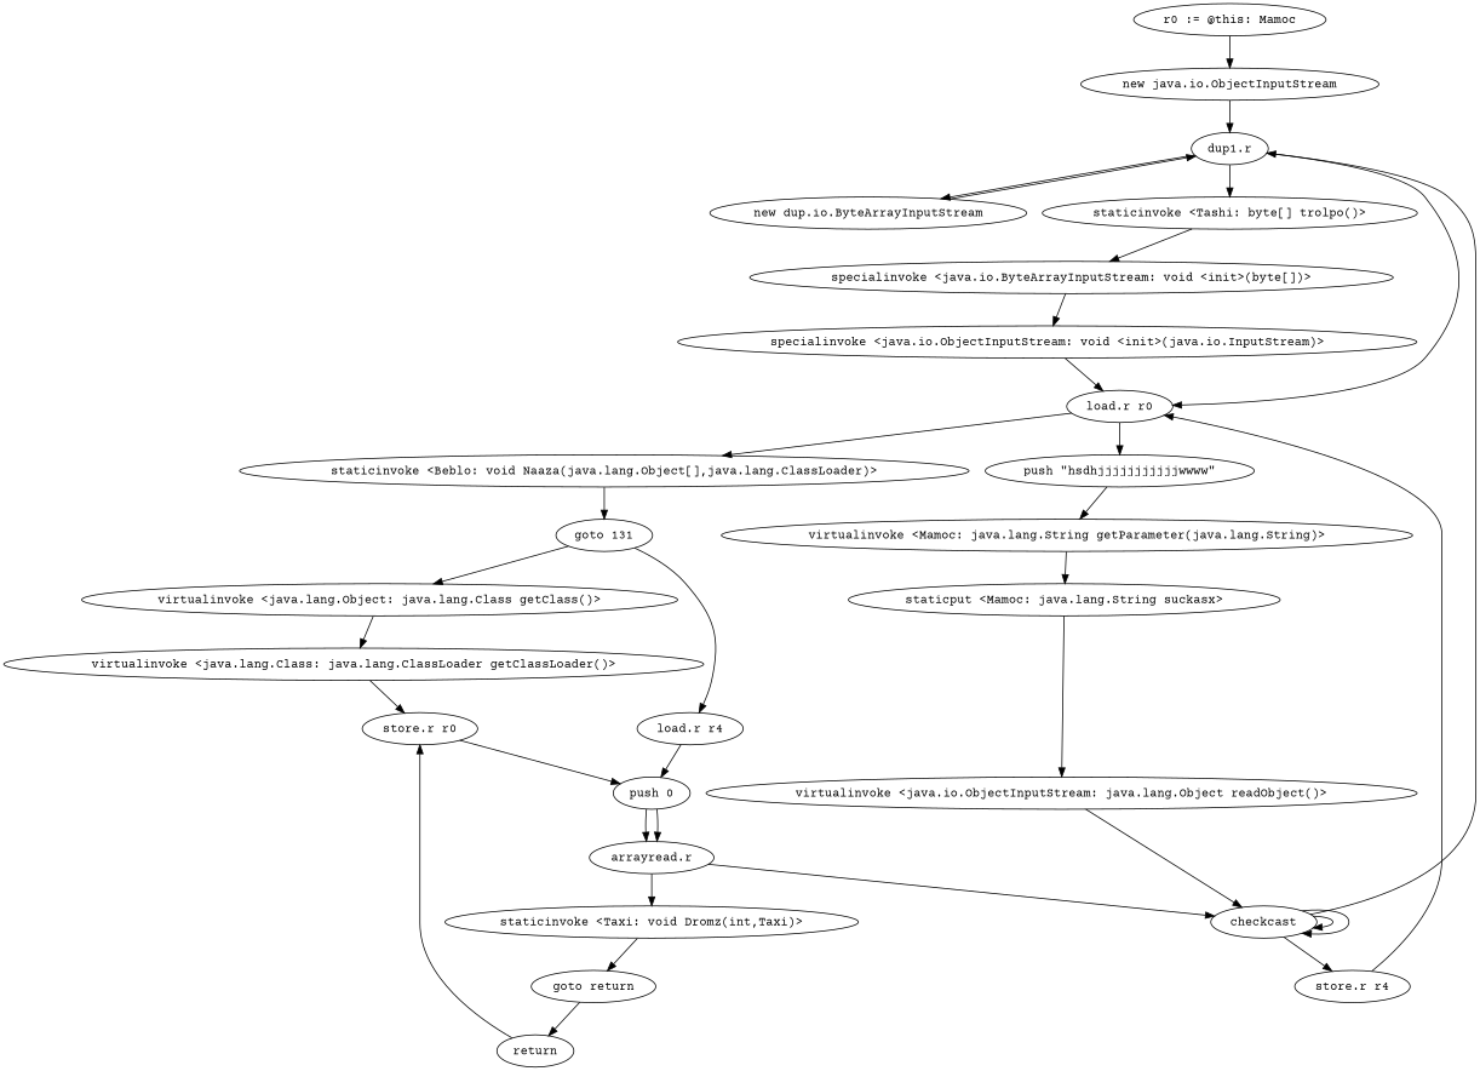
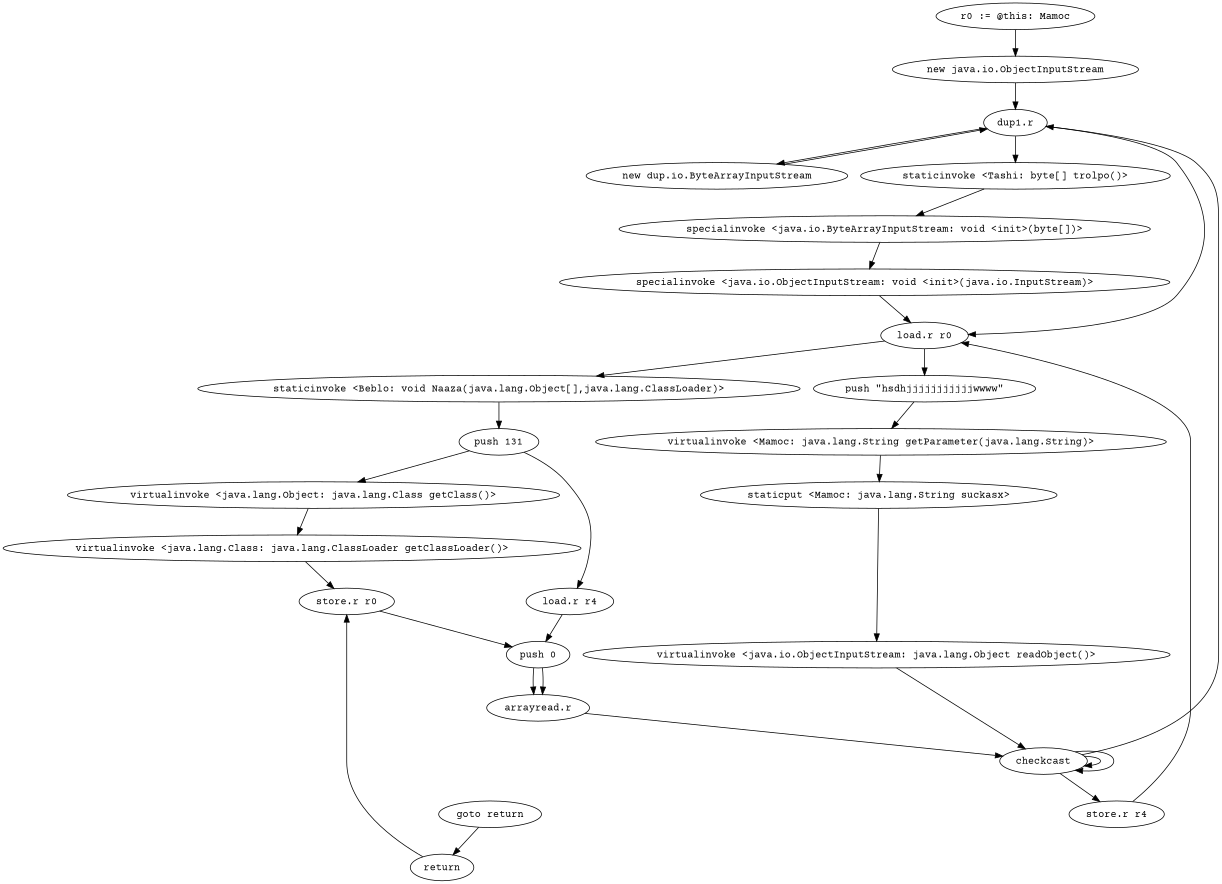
  digraph {
    fontname="Courier Prime"
    node [fontname="Courier Prime"]
    edge [fontname="Courier Prime"]
    "r0 := @this: Mamoc"
    "new java.io.ObjectInputStream"
    "dup1.r"
    n4 [label="new dup.io.ByteArrayInputStream"]
    "staticinvoke <Tashi: byte[] trolpo()>"
    "load.r r0"
    "specialinvoke <java.io.ByteArrayInputStream: void <init>(byte[])>"
    "push \"hsdhjjjjjjjjjjjwwww\""
    "staticinvoke <Beblo: void Naaza(java.lang.Object[],java.lang.ClassLoader)>"
    "specialinvoke <java.io.ObjectInputStream: void <init>(java.io.InputStream)>"
    "virtualinvoke <Mamoc: java.lang.String getParameter(java.lang.String)>"
    "virtualinvoke <java.lang.Object: java.lang.Class getClass()>"
    "virtualinvoke <java.lang.Class: java.lang.ClassLoader getClassLoader()>"
-   "push 131" [label="goto 131"]
+   "push 131"
    "staticput <Mamoc: java.lang.String suckasx>"
    "virtualinvoke <java.io.ObjectInputStream: java.lang.Object readObject()>"
    checkcast
    "store.r r4"
    "store.r r0"
    "push 0"
    "arrayread.r"
-   "staticinvoke <Taxi: void Dromz(int,Taxi)>"
    "goto return"
    "load.r r4"
    return
    "r0 := @this: Mamoc" -> "new java.io.ObjectInputStream"
    "new java.io.ObjectInputStream" -> "dup1.r"
    "dup1.r" -> n4
    "dup1.r" -> "staticinvoke <Tashi: byte[] trolpo()>"
    "dup1.r" -> "load.r r0"
    n4 -> "dup1.r"
    "staticinvoke <Tashi: byte[] trolpo()>" -> "specialinvoke <java.io.ByteArrayInputStream: void <init>(byte[])>"
    "load.r r0" -> "push \"hsdhjjjjjjjjjjjwwww\""
    "load.r r0" -> "staticinvoke <Beblo: void Naaza(java.lang.Object[],java.lang.ClassLoader)>"
    "specialinvoke <java.io.ByteArrayInputStream: void <init>(byte[])>" -> "specialinvoke <java.io.ObjectInputStream: void <init>(java.io.InputStream)>"
    "push \"hsdhjjjjjjjjjjjwwww\"" -> "virtualinvoke <Mamoc: java.lang.String getParameter(java.lang.String)>"
    "staticinvoke <Beblo: void Naaza(java.lang.Object[],java.lang.ClassLoader)>" -> "push 131"
    "specialinvoke <java.io.ObjectInputStream: void <init>(java.io.InputStream)>" -> "load.r r0"
    "virtualinvoke <Mamoc: java.lang.String getParameter(java.lang.String)>" -> "staticput <Mamoc: java.lang.String suckasx>"
    "virtualinvoke <java.lang.Object: java.lang.Class getClass()>" -> "virtualinvoke <java.lang.Class: java.lang.ClassLoader getClassLoader()>"
    "virtualinvoke <java.lang.Class: java.lang.ClassLoader getClassLoader()>" -> "store.r r0"
    "push 131" -> "virtualinvoke <java.lang.Object: java.lang.Class getClass()>"
    "push 131" -> "load.r r4"
    "staticput <Mamoc: java.lang.String suckasx>" -> "virtualinvoke <java.io.ObjectInputStream: java.lang.Object readObject()>"
    "virtualinvoke <java.io.ObjectInputStream: java.lang.Object readObject()>" -> checkcast
    checkcast -> "dup1.r"
    checkcast -> checkcast
    checkcast -> checkcast
    checkcast -> "store.r r4"
    "store.r r4" -> "load.r r0"
    "store.r r0" -> "push 0"
    "push 0" -> "arrayread.r"
    "push 0" -> "arrayread.r"
    "arrayread.r" -> checkcast
-   "arrayread.r" -> "staticinvoke <Taxi: void Dromz(int,Taxi)>"
-   "staticinvoke <Taxi: void Dromz(int,Taxi)>" -> "goto return"
    "goto return" -> return
    "load.r r4" -> "push 0"
    return -> "store.r r0"
  }
